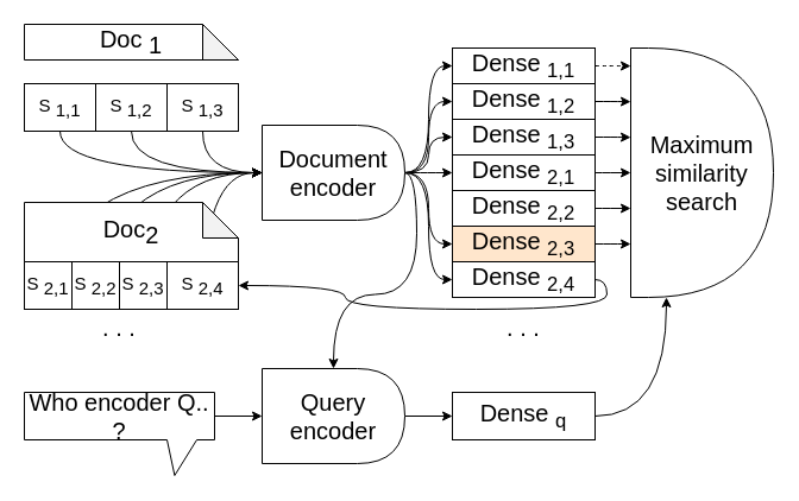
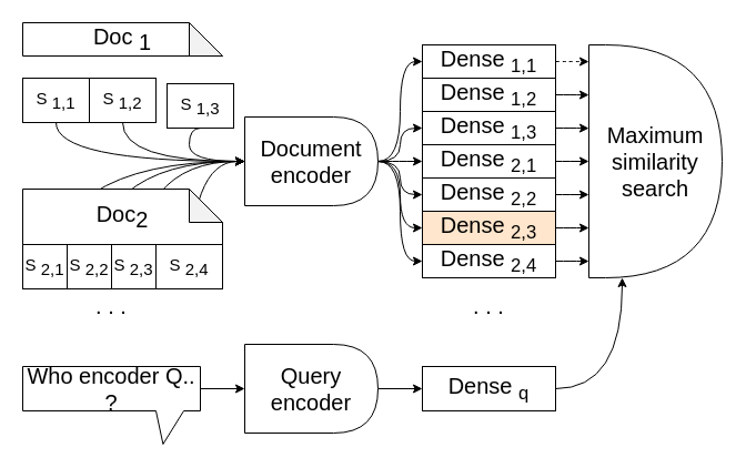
  <mxCell id="0" />
  <mxCell id="1" parent="0" />
  <mxCell id="2" value="&lt;font color=&quot;#000000&quot; style=&quot;font-size: 20px&quot;&gt;Doc&amp;nbsp;&lt;sub style=&quot;font-size: 20px&quot;&gt;1&lt;/sub&gt;&lt;/font&gt;" style="shape=note;whiteSpace=wrap;html=1;backgroundOutline=1;darkOpacity=0.05;fillColor=#FFFFFF;strokeColor=#000000;fontSize=20;" parent="1" vertex="1"><mxGeometry x="20" y="20" width="180" height="30" as="geometry" /></mxCell>
  <mxCell id="3" style="edgeStyle=orthogonalEdgeStyle;curved=1;html=1;exitX=1;exitY=0.5;exitDx=0;exitDy=0;entryX=0;entryY=0.5;entryDx=0;entryDy=0;strokeColor=#000000;" edge="1" parent="1" source="10" target="46"><mxGeometry relative="1" as="geometry" /></mxCell>
  <mxCell id="4" style="edgeStyle=orthogonalEdgeStyle;curved=1;html=1;exitX=1;exitY=0.5;exitDx=0;exitDy=0;entryX=0;entryY=0.5;entryDx=0;entryDy=0;strokeColor=#000000;" edge="1" parent="1" source="10" target="48"><mxGeometry relative="1" as="geometry" /></mxCell>
  <mxCell id="5" style="edgeStyle=orthogonalEdgeStyle;curved=1;html=1;exitX=1;exitY=0.5;exitDx=0;exitDy=0;entryX=0;entryY=0.5;entryDx=0;entryDy=0;strokeColor=#000000;" edge="1" parent="1" source="10" target="42"><mxGeometry relative="1" as="geometry"><Array as="points"><mxPoint x="340" y="145" /></Array></mxGeometry></mxCell>
  <mxCell id="6" style="edgeStyle=orthogonalEdgeStyle;curved=1;html=1;exitX=1;exitY=0.5;exitDx=0;exitDy=0;entryX=0;entryY=0.5;entryDx=0;entryDy=0;strokeColor=#000000;" edge="1" parent="1" source="10" target="40"><mxGeometry relative="1" as="geometry" /></mxCell>
- <mxCell id="7" style="edgeStyle=orthogonalEdgeStyle;curved=1;html=1;exitX=1;exitY=0.5;exitDx=0;exitDy=0;entryX=0;entryY=0.5;entryDx=0;entryDy=0;strokeColor=#000000;" edge="1" parent="1" source="10" target="38"><mxGeometry relative="1" as="geometry" /></mxCell>
  <mxCell id="8" style="edgeStyle=orthogonalEdgeStyle;curved=1;html=1;exitX=1;exitY=0.5;exitDx=0;exitDy=0;entryX=0;entryY=0.5;entryDx=0;entryDy=0;strokeColor=#000000;" edge="1" parent="1" source="10" target="12"><mxGeometry relative="1" as="geometry"><Array as="points"><mxPoint x="360" y="145" /><mxPoint x="360" y="55" /></Array></mxGeometry></mxCell>
- <mxCell id="9" style="edgeStyle=orthogonalEdgeStyle;curved=1;html=1;exitX=1;exitY=0.5;exitDx=0;exitDy=0;strokeColor=#000000;" edge="1" parent="1" source="10" target="16"><mxGeometry relative="1" as="geometry" /></mxCell>
+ <mxCell id="9" style="edgeStyle=orthogonalEdgeStyle;curved=1;html=1;exitX=1;exitY=0.5;exitDx=0;exitDy=0;entryX=0;entryY=0.5;entryDx=0;entryDy=0;strokeColor=#000000;" edge="1" parent="1" source="10" target="44"><mxGeometry relative="1" as="geometry" /></mxCell>
  <mxCell id="10" value="Document&lt;br&gt;encoder" style="shape=delay;whiteSpace=wrap;html=1;fontSize=20;fontColor=#000;strokeColor=#000000;fillColor=#FFFFFF;" parent="1" vertex="1"><mxGeometry x="220" y="105" width="120" height="80" as="geometry" /></mxCell>
  <mxCell id="11" style="edgeStyle=orthogonalEdgeStyle;curved=1;html=1;exitX=1;exitY=0.5;exitDx=0;exitDy=0;entryX=0;entryY=0.072;entryDx=0;entryDy=0;entryPerimeter=0;strokeColor=#000000;dashed=1;" edge="1" parent="1" source="12" target="20"><mxGeometry relative="1" as="geometry" /></mxCell>
  <mxCell id="12" value="Dense&amp;nbsp;&lt;sub&gt;1,1&lt;/sub&gt;" style="rounded=0;whiteSpace=wrap;html=1;fontSize=20;fontColor=#000;strokeColor=#000000;fillColor=#FFFFFF;" parent="1" vertex="1"><mxGeometry x="380" y="40" width="120" height="30" as="geometry" /></mxCell>
  <mxCell id="13" style="edgeStyle=none;html=1;exitX=0;exitY=0;exitDx=160;exitDy=20;exitPerimeter=0;entryX=0;entryY=0.5;entryDx=0;entryDy=0;fontSize=20;fontColor=#000;strokeColor=#000000;" parent="1" source="14" target="16" edge="1"><mxGeometry relative="1" as="geometry" /></mxCell>
  <mxCell id="14" value="Who encoder Q.. ?" style="shape=callout;whiteSpace=wrap;html=1;perimeter=calloutPerimeter;fontSize=20;fontColor=#000;strokeColor=#000000;fillColor=#FFFFFF;position2=0.79;base=25;size=30;position=0.75;" parent="1" vertex="1"><mxGeometry x="20" y="330" width="160" height="70" as="geometry" /></mxCell>
  <mxCell id="15" style="edgeStyle=none;html=1;exitX=1;exitY=0.5;exitDx=0;exitDy=0;entryX=0;entryY=0.5;entryDx=0;entryDy=0;fontSize=20;fontColor=#000;strokeColor=#000000;" parent="1" source="16" target="18" edge="1"><mxGeometry relative="1" as="geometry" /></mxCell>
  <mxCell id="16" value="Query&lt;br&gt;encoder" style="shape=delay;whiteSpace=wrap;html=1;fontSize=20;fontColor=#000;strokeColor=#000000;fillColor=#FFFFFF;" parent="1" vertex="1"><mxGeometry x="220" y="310" width="120" height="80" as="geometry" /></mxCell>
  <mxCell id="17" style="edgeStyle=orthogonalEdgeStyle;html=1;entryX=0.25;entryY=1;entryDx=0;entryDy=0;fontSize=20;fontColor=#000;strokeColor=#000000;curved=1;exitX=1;exitY=0.5;exitDx=0;exitDy=0;" parent="1" target="20" edge="1" source="18"><mxGeometry relative="1" as="geometry"><mxPoint x="500" y="300" as="sourcePoint" /><mxPoint x="570" y="200" as="targetPoint" /><Array as="points"><mxPoint x="560" y="350" /></Array></mxGeometry></mxCell>
  <mxCell id="18" value="Dense&amp;nbsp;&lt;sub&gt;q&lt;/sub&gt;" style="rounded=0;whiteSpace=wrap;html=1;fontSize=20;fontColor=#000;strokeColor=#000000;fillColor=#FFFFFF;" parent="1" vertex="1"><mxGeometry x="380" y="330" width="120" height="40" as="geometry" /></mxCell>
  <mxCell id="19" value=". . ." style="text;html=1;strokeColor=none;fillColor=none;align=center;verticalAlign=middle;whiteSpace=wrap;rounded=0;fontSize=20;fontColor=#000;" parent="1" vertex="1"><mxGeometry x="410" y="260" width="60" height="30" as="geometry" /></mxCell>
  <mxCell id="20" value="Maximum&lt;br&gt;similarity&lt;br&gt;search" style="shape=delay;whiteSpace=wrap;html=1;fontSize=20;fontColor=#000;strokeColor=#000000;fillColor=#FFFFFF;" parent="1" vertex="1"><mxGeometry x="530" y="40" width="120" height="210" as="geometry" /></mxCell>
  <mxCell id="21" style="edgeStyle=orthogonalEdgeStyle;html=1;exitX=0.5;exitY=1;exitDx=0;exitDy=0;entryX=0;entryY=0.5;entryDx=0;entryDy=0;strokeColor=#000000;curved=1;" edge="1" parent="1" source="22" target="10"><mxGeometry relative="1" as="geometry" /></mxCell>
  <mxCell id="22" value="S&amp;nbsp;&lt;sub style=&quot;font-size: 15px;&quot;&gt;1,1&lt;/sub&gt;" style="rounded=0;whiteSpace=wrap;html=1;fontSize=15;fontColor=#000;strokeColor=#000000;fillColor=#FFFFFF;" vertex="1" parent="1"><mxGeometry x="20" y="70" width="60" height="40" as="geometry" /></mxCell>
  <mxCell id="23" style="edgeStyle=orthogonalEdgeStyle;html=1;exitX=0.5;exitY=1;exitDx=0;exitDy=0;entryX=0;entryY=0.5;entryDx=0;entryDy=0;strokeColor=#000000;curved=1;" edge="1" parent="1" source="24" target="10"><mxGeometry relative="1" as="geometry" /></mxCell>
  <mxCell id="24" value="S&amp;nbsp;&lt;sub style=&quot;font-size: 15px;&quot;&gt;1,2&lt;/sub&gt;" style="rounded=0;whiteSpace=wrap;html=1;fontSize=15;fontColor=#000;strokeColor=#000000;fillColor=#FFFFFF;" vertex="1" parent="1"><mxGeometry x="80" y="70" width="60" height="40" as="geometry" /></mxCell>
  <mxCell id="25" style="edgeStyle=orthogonalEdgeStyle;html=1;exitX=0.5;exitY=1;exitDx=0;exitDy=0;strokeColor=#000000;curved=1;entryX=0;entryY=0.5;entryDx=0;entryDy=0;" edge="1" parent="1" source="26" target="10"><mxGeometry relative="1" as="geometry"><mxPoint x="220" y="150" as="targetPoint" /><Array as="points"><mxPoint x="170" y="145" /></Array></mxGeometry></mxCell>
- <mxCell id="26" value="S&amp;nbsp;&lt;sub style=&quot;font-size: 15px;&quot;&gt;1,3&lt;/sub&gt;" style="rounded=0;whiteSpace=wrap;html=1;fontSize=15;fontColor=#000;strokeColor=#000000;fillColor=#FFFFFF;" vertex="1" parent="1"><mxGeometry x="140" y="70" width="60" height="40" as="geometry" /></mxCell>
+ <mxCell id="26" value="S&amp;nbsp;&lt;sub style=&quot;font-size: 15px;&quot;&gt;1,3&lt;/sub&gt;" style="rounded=0;whiteSpace=wrap;html=1;fontSize=15;fontColor=#000;strokeColor=#000000;fillColor=#FFFFFF;" vertex="1" parent="1"><mxGeometry x="150" y="75" width="60" height="40" as="geometry" /></mxCell>
  <mxCell id="27" style="edgeStyle=orthogonalEdgeStyle;html=1;exitX=0.5;exitY=1;exitDx=0;exitDy=0;entryX=0;entryY=0.5;entryDx=0;entryDy=0;strokeColor=#000000;curved=1;" edge="1" source="28" parent="1" target="10"><mxGeometry relative="1" as="geometry"><mxPoint x="220" y="310" as="targetPoint" /><Array as="points"><mxPoint x="40" y="145" /></Array></mxGeometry></mxCell>
  <mxCell id="28" value="S&amp;nbsp;&lt;sub style=&quot;font-size: 15px&quot;&gt;2,1&lt;/sub&gt;" style="rounded=0;whiteSpace=wrap;html=1;fontSize=15;fontColor=#000;strokeColor=#000000;fillColor=#FFFFFF;" vertex="1" parent="1"><mxGeometry x="20" y="220" width="40" height="40" as="geometry" /></mxCell>
  <mxCell id="29" style="edgeStyle=orthogonalEdgeStyle;html=1;exitX=0.5;exitY=1;exitDx=0;exitDy=0;entryX=0;entryY=0.5;entryDx=0;entryDy=0;strokeColor=#000000;curved=1;" edge="1" source="30" parent="1" target="10"><mxGeometry relative="1" as="geometry"><mxPoint x="220" y="310" as="targetPoint" /><Array as="points"><mxPoint x="80" y="145" /></Array></mxGeometry></mxCell>
  <mxCell id="30" value="S&amp;nbsp;&lt;sub style=&quot;font-size: 15px&quot;&gt;2,2&lt;/sub&gt;" style="rounded=0;whiteSpace=wrap;html=1;fontSize=15;fontColor=#000;strokeColor=#000000;fillColor=#FFFFFF;" vertex="1" parent="1"><mxGeometry x="60" y="220" width="40" height="40" as="geometry" /></mxCell>
  <mxCell id="31" style="edgeStyle=orthogonalEdgeStyle;html=1;exitX=0.5;exitY=1;exitDx=0;exitDy=0;strokeColor=#000000;curved=1;entryX=0;entryY=0.5;entryDx=0;entryDy=0;" edge="1" source="32" parent="1" target="10"><mxGeometry relative="1" as="geometry"><mxPoint x="220" y="310" as="targetPoint" /><Array as="points"><mxPoint x="120" y="145" /></Array></mxGeometry></mxCell>
  <mxCell id="32" value="S&amp;nbsp;&lt;sub style=&quot;font-size: 15px&quot;&gt;2,3&lt;/sub&gt;" style="rounded=0;whiteSpace=wrap;html=1;fontSize=15;fontColor=#000;strokeColor=#000000;fillColor=#FFFFFF;" vertex="1" parent="1"><mxGeometry x="100" y="220" width="40" height="40" as="geometry" /></mxCell>
  <mxCell id="33" style="edgeStyle=orthogonalEdgeStyle;curved=1;html=1;exitX=0.5;exitY=1;exitDx=0;exitDy=0;entryX=0;entryY=0.5;entryDx=0;entryDy=0;strokeColor=#000000;" edge="1" parent="1" source="34" target="10"><mxGeometry relative="1" as="geometry"><Array as="points"><mxPoint x="170" y="145" /></Array></mxGeometry></mxCell>
  <mxCell id="34" value="S&amp;nbsp;&lt;sub style=&quot;font-size: 15px&quot;&gt;2,4&lt;/sub&gt;" style="rounded=0;whiteSpace=wrap;html=1;fontSize=15;fontColor=#000;strokeColor=#000000;fillColor=#FFFFFF;" vertex="1" parent="1"><mxGeometry x="140" y="220" width="60" height="40" as="geometry" /></mxCell>
  <mxCell id="35" value="&lt;font color=&quot;#000000&quot; style=&quot;font-size: 20px&quot;&gt;Doc&lt;sub style=&quot;font-size: 20px&quot;&gt;2&lt;/sub&gt;&lt;/font&gt;" style="shape=note;whiteSpace=wrap;html=1;backgroundOutline=1;darkOpacity=0.05;fillColor=#FFFFFF;strokeColor=#000000;fontSize=20;" vertex="1" parent="1"><mxGeometry x="20" y="170" width="180" height="50" as="geometry" /></mxCell>
  <mxCell id="36" value=". . ." style="text;html=1;strokeColor=none;fillColor=none;align=center;verticalAlign=middle;whiteSpace=wrap;rounded=0;fontSize=20;fontColor=#000;" vertex="1" parent="1"><mxGeometry x="70" y="260" width="60" height="30" as="geometry" /></mxCell>
  <mxCell id="37" style="edgeStyle=orthogonalEdgeStyle;curved=1;html=1;exitX=1;exitY=0.5;exitDx=0;exitDy=0;entryX=0;entryY=0.215;entryDx=0;entryDy=0;entryPerimeter=0;strokeColor=#000000;" edge="1" parent="1" source="38" target="20"><mxGeometry relative="1" as="geometry" /></mxCell>
  <mxCell id="38" value="Dense&amp;nbsp;&lt;sub&gt;1,2&lt;/sub&gt;" style="rounded=0;whiteSpace=wrap;html=1;fontSize=20;fontColor=#000;strokeColor=#000000;fillColor=#FFFFFF;" vertex="1" parent="1"><mxGeometry x="380" y="70" width="120" height="30" as="geometry" /></mxCell>
  <mxCell id="39" style="edgeStyle=orthogonalEdgeStyle;curved=1;html=1;exitX=1;exitY=0.5;exitDx=0;exitDy=0;entryX=0;entryY=0.358;entryDx=0;entryDy=0;entryPerimeter=0;strokeColor=#000000;" edge="1" parent="1" source="40" target="20"><mxGeometry relative="1" as="geometry" /></mxCell>
  <mxCell id="40" value="Dense&amp;nbsp;&lt;sub&gt;1,3&lt;/sub&gt;" style="rounded=0;whiteSpace=wrap;html=1;fontSize=20;fontColor=#000;strokeColor=#000000;fillColor=#FFFFFF;" vertex="1" parent="1"><mxGeometry x="380" y="100" width="120" height="30" as="geometry" /></mxCell>
  <mxCell id="41" style="edgeStyle=orthogonalEdgeStyle;curved=1;html=1;exitX=1;exitY=0.5;exitDx=0;exitDy=0;entryX=0;entryY=0.5;entryDx=0;entryDy=0;strokeColor=#000000;" edge="1" parent="1" source="42" target="20"><mxGeometry relative="1" as="geometry" /></mxCell>
  <mxCell id="42" value="Dense&amp;nbsp;&lt;sub&gt;2,1&lt;/sub&gt;" style="rounded=0;whiteSpace=wrap;html=1;fontSize=20;fontColor=#000;strokeColor=#000000;fillColor=#FFFFFF;" vertex="1" parent="1"><mxGeometry x="380" y="130" width="120" height="30" as="geometry" /></mxCell>
  <mxCell id="43" style="edgeStyle=orthogonalEdgeStyle;curved=1;html=1;exitX=1;exitY=0.5;exitDx=0;exitDy=0;entryX=0;entryY=0.643;entryDx=0;entryDy=0;entryPerimeter=0;strokeColor=#000000;" edge="1" parent="1" source="44" target="20"><mxGeometry relative="1" as="geometry" /></mxCell>
  <mxCell id="44" value="Dense&amp;nbsp;&lt;sub&gt;2,2&lt;/sub&gt;" style="rounded=0;whiteSpace=wrap;html=1;fontSize=20;fontColor=#000;strokeColor=#000000;fillColor=#FFFFFF;" vertex="1" parent="1"><mxGeometry x="380" y="160" width="120" height="30" as="geometry" /></mxCell>
  <mxCell id="45" style="edgeStyle=orthogonalEdgeStyle;curved=1;html=1;exitX=1;exitY=0.5;exitDx=0;exitDy=0;entryX=0;entryY=0.786;entryDx=0;entryDy=0;entryPerimeter=0;strokeColor=#000000;" edge="1" parent="1" source="46" target="20"><mxGeometry relative="1" as="geometry" /></mxCell>
  <mxCell id="46" value="Dense&amp;nbsp;&lt;sub&gt;2,3&lt;/sub&gt;" style="rounded=0;whiteSpace=wrap;html=1;fontSize=20;fontColor=#000;strokeColor=#000000;fillColor=#ffe6cc;" vertex="1" parent="1"><mxGeometry x="380" y="190" width="120" height="30" as="geometry" /></mxCell>
- <mxCell id="47" style="edgeStyle=orthogonalEdgeStyle;curved=1;html=1;exitX=1;exitY=0.5;exitDx=0;exitDy=0;strokeColor=#000000;" edge="1" parent="1" source="48" target="34"><mxGeometry relative="1" as="geometry" /></mxCell>
+ <mxCell id="47" style="edgeStyle=orthogonalEdgeStyle;curved=1;html=1;exitX=1;exitY=0.5;exitDx=0;exitDy=0;entryX=0;entryY=0.929;entryDx=0;entryDy=0;entryPerimeter=0;strokeColor=#000000;" edge="1" parent="1" source="48" target="20"><mxGeometry relative="1" as="geometry" /></mxCell>
  <mxCell id="48" value="Dense&amp;nbsp;&lt;sub&gt;2,4&lt;/sub&gt;" style="rounded=0;whiteSpace=wrap;html=1;fontSize=20;fontColor=#000;strokeColor=#000000;fillColor=#FFFFFF;" vertex="1" parent="1"><mxGeometry x="380" y="220" width="120" height="30" as="geometry" /></mxCell>
